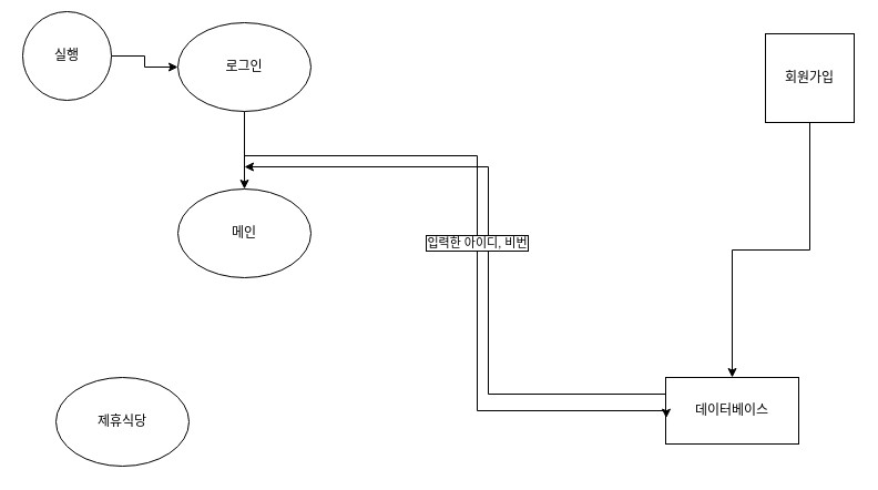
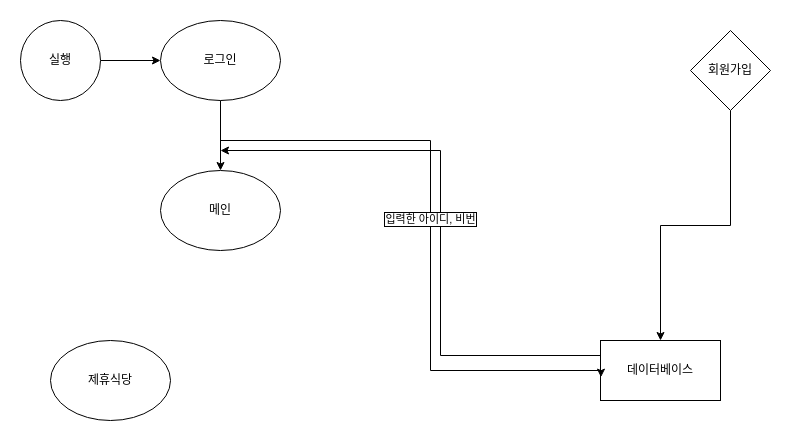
  <mxCell id="0" />
  <mxCell id="1" parent="0" />
  <mxCell id="2" style="edgeStyle=orthogonalEdgeStyle;rounded=0;orthogonalLoop=1;jettySize=auto;html=1;exitX=0;exitY=0.25;exitDx=0;exitDy=0;" edge="1" parent="1" source="3"><mxGeometry relative="1" as="geometry"><mxPoint x="220" y="150" as="targetPoint" /><Array as="points"><mxPoint x="440" y="355" /><mxPoint x="440" y="150" /></Array></mxGeometry></mxCell>
  <mxCell id="3" value="데이터베이스" style="rounded=0;whiteSpace=wrap;html=1;" vertex="1" parent="1"><mxGeometry x="600" y="340" width="120" height="60" as="geometry" /></mxCell>
  <mxCell id="4" value="메인" style="ellipse;whiteSpace=wrap;html=1;" vertex="1" parent="1"><mxGeometry x="160" y="170" width="120" height="80" as="geometry" /></mxCell>
  <mxCell id="5" value="제휴식당" style="ellipse;whiteSpace=wrap;html=1;" vertex="1" parent="1"><mxGeometry x="50" y="340" width="120" height="80" as="geometry" /></mxCell>
  <mxCell id="6" style="edgeStyle=orthogonalEdgeStyle;rounded=0;orthogonalLoop=1;jettySize=auto;html=1;entryX=0.5;entryY=0;entryDx=0;entryDy=0;" edge="1" parent="1" source="8" target="4"><mxGeometry relative="1" as="geometry" /></mxCell>
  <mxCell id="7" value="입력한 아이디, 비번" style="edgeStyle=orthogonalEdgeStyle;rounded=0;orthogonalLoop=1;jettySize=auto;html=1;entryX=0.004;entryY=0.611;entryDx=0;entryDy=0;entryPerimeter=0;labelBorderColor=default;" edge="1" parent="1" source="8" target="3"><mxGeometry relative="1" as="geometry"><mxPoint x="430" y="370" as="targetPoint" /><Array as="points"><mxPoint x="220" y="140" /><mxPoint x="430" y="140" /><mxPoint x="430" y="370" /><mxPoint x="601" y="370" /></Array></mxGeometry></mxCell>
  <mxCell id="8" value="로그인" style="ellipse;whiteSpace=wrap;html=1;" vertex="1" parent="1"><mxGeometry x="160" y="20" width="120" height="80" as="geometry" /></mxCell>
  <mxCell id="9" style="edgeStyle=orthogonalEdgeStyle;rounded=0;orthogonalLoop=1;jettySize=auto;html=1;" edge="1" parent="1" source="10" target="8"><mxGeometry relative="1" as="geometry" /></mxCell>
- <mxCell id="10" value="실행" style="ellipse;whiteSpace=wrap;html=1;aspect=fixed;" vertex="1" parent="1"><mxGeometry x="20" y="10" width="80" height="80" as="geometry" /></mxCell>
+ <mxCell id="10" value="실행" style="ellipse;whiteSpace=wrap;html=1;aspect=fixed;" vertex="1" parent="1"><mxGeometry x="20" y="20" width="80" height="80" as="geometry" /></mxCell>
  <mxCell id="11" style="edgeStyle=orthogonalEdgeStyle;rounded=0;orthogonalLoop=1;jettySize=auto;html=1;" edge="1" parent="1" source="12" target="3"><mxGeometry relative="1" as="geometry" /></mxCell>
- <mxCell id="12" value="회원가입" style="whiteSpace=wrap;html=1;aspect=fixed;" vertex="1" parent="1"><mxGeometry x="690" y="30" width="80" height="80" as="geometry" /></mxCell>
+ <mxCell id="12" value="회원가입" style="rhombus;whiteSpace=wrap;html=1;aspect=fixed;" vertex="1" parent="1"><mxGeometry x="690" y="30" width="80" height="80" as="geometry" /></mxCell>
